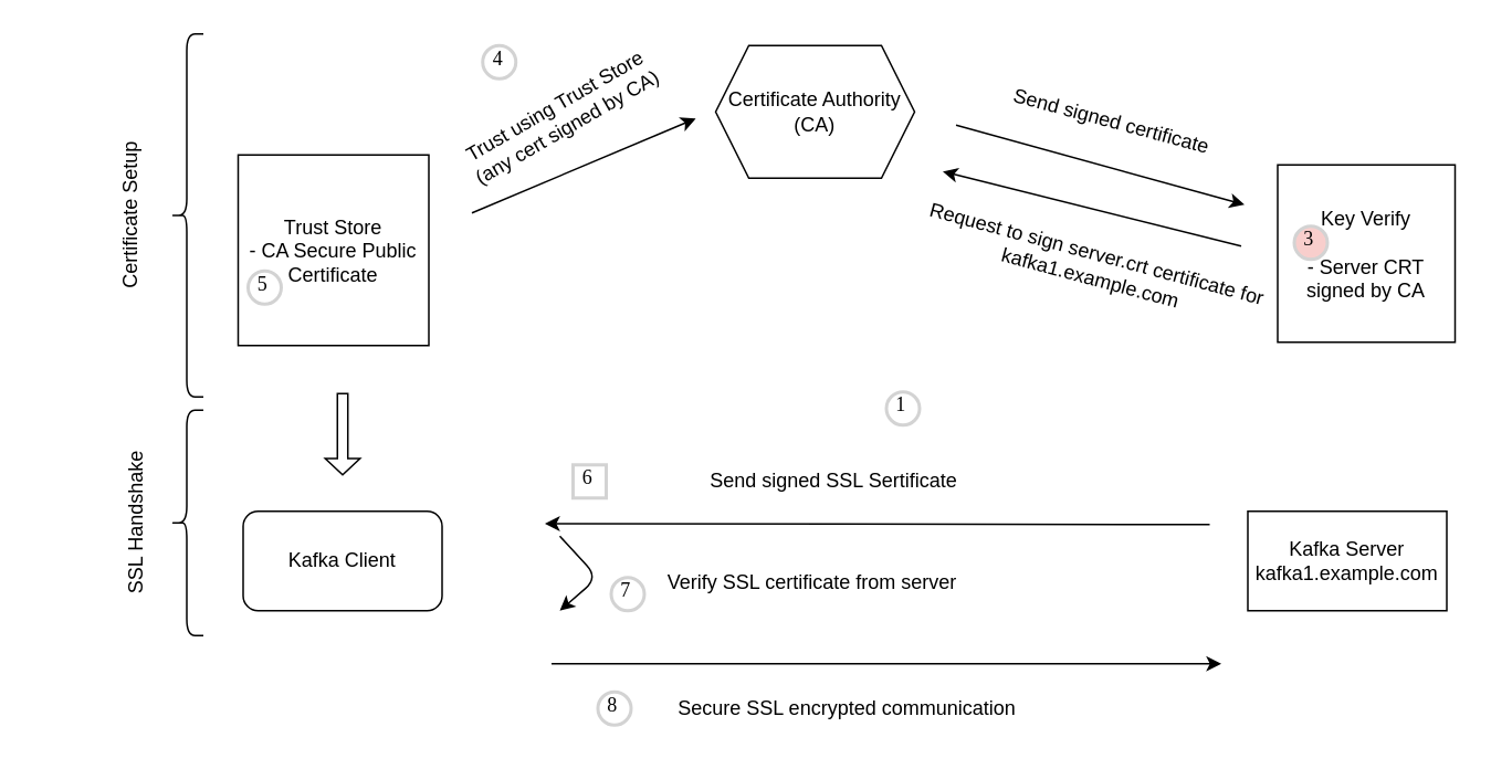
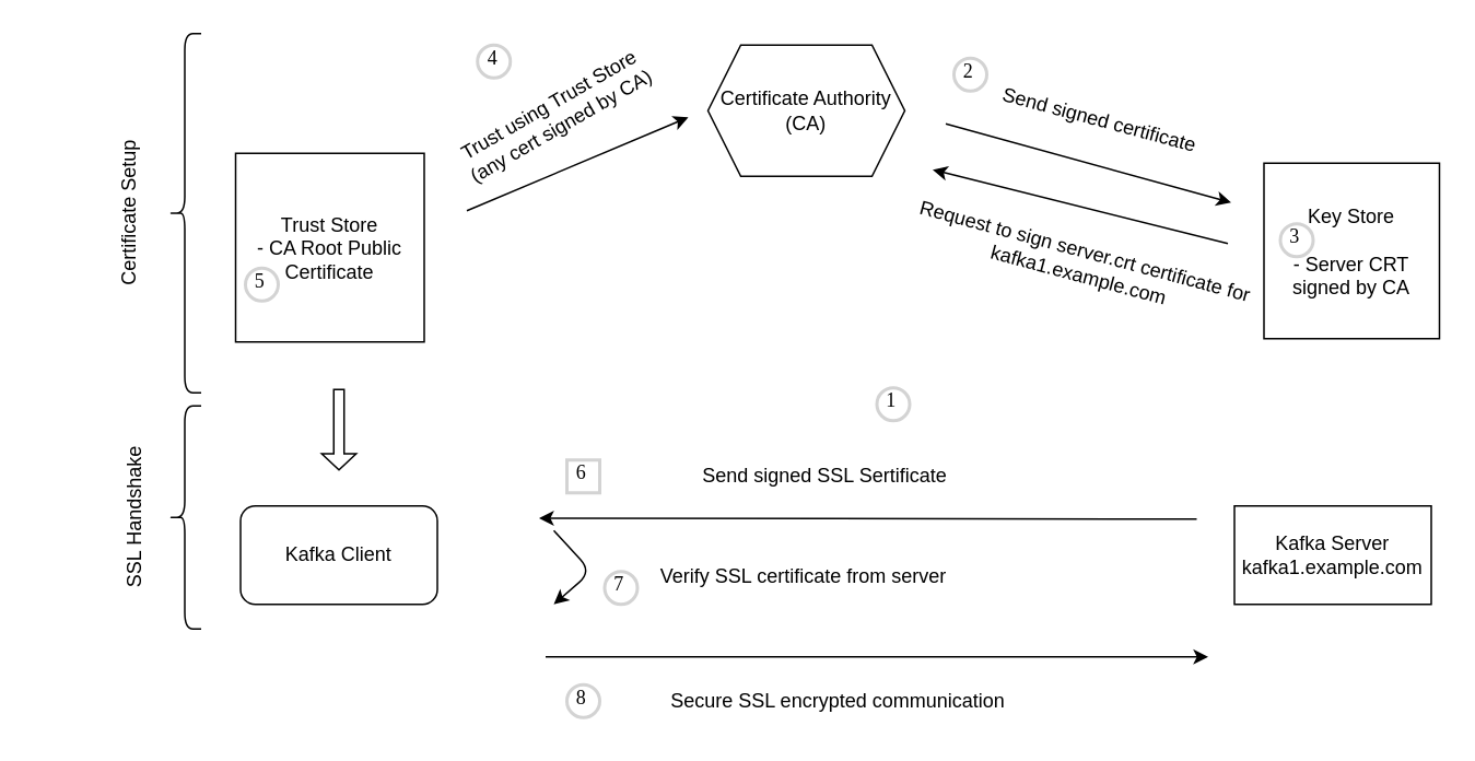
  <mxCell id="0" />
  <mxCell id="1" parent="0" />
  <mxCell id="2" value="Certificate Authority (CA)" style="shape=hexagon;perimeter=hexagonPerimeter2;whiteSpace=wrap;html=1;fixedSize=1;" vertex="1" parent="1"><mxGeometry x="431" y="27" width="120" height="80" as="geometry" /></mxCell>
- <mxCell id="3" value="Key Verify&lt;br&gt;&lt;br&gt;- Server CRT signed by CA" style="whiteSpace=wrap;html=1;aspect=fixed;" vertex="1" parent="1"><mxGeometry x="770" y="99" width="107" height="107" as="geometry" /></mxCell>
+ <mxCell id="3" value="Key Store&lt;br&gt;&lt;br&gt;- Server CRT signed by CA" style="whiteSpace=wrap;html=1;aspect=fixed;" vertex="1" parent="1"><mxGeometry x="770" y="99" width="107" height="107" as="geometry" /></mxCell>
  <mxCell id="4" value="Kafka Server&lt;br&gt;kafka1.example.com" style="whiteSpace=wrap;html=1;rounded=0;" vertex="1" parent="1"><mxGeometry x="752" y="308" width="120" height="60" as="geometry" /></mxCell>
  <mxCell id="5" value="Kafka Client" style="rounded=1;whiteSpace=wrap;html=1;" vertex="1" parent="1"><mxGeometry x="146" y="308" width="120" height="60" as="geometry" /></mxCell>
  <mxCell id="6" value="" style="endArrow=classic;html=1;" edge="1" parent="1"><mxGeometry width="50" height="50" relative="1" as="geometry"><mxPoint x="748" y="148" as="sourcePoint" /><mxPoint x="568" y="103" as="targetPoint" /></mxGeometry></mxCell>
  <mxCell id="7" value="Request to sign server.crt certificate for kafka1.example.com" style="text;html=1;strokeColor=none;fillColor=none;align=center;verticalAlign=middle;whiteSpace=wrap;rounded=0;rotation=15;" vertex="1" parent="1"><mxGeometry x="554" y="145" width="211" height="30" as="geometry" /></mxCell>
  <mxCell id="8" value="1" style="ellipse;whiteSpace=wrap;html=1;aspect=fixed;strokeWidth=2;fontFamily=Tahoma;spacingBottom=4;spacingRight=2;strokeColor=#d3d3d3;" vertex="1" parent="1"><mxGeometry x="534" y="236" width="20" height="20" as="geometry" /></mxCell>
  <mxCell id="9" value="" style="endArrow=classic;html=1;" edge="1" parent="1"><mxGeometry width="50" height="50" relative="1" as="geometry"><mxPoint x="576" y="75" as="sourcePoint" /><mxPoint x="750" y="123" as="targetPoint" /></mxGeometry></mxCell>
  <mxCell id="10" value="Send signed certificate" style="text;html=1;strokeColor=none;fillColor=none;align=center;verticalAlign=middle;whiteSpace=wrap;rounded=0;rotation=15;" vertex="1" parent="1"><mxGeometry x="586" y="58" width="168" height="30" as="geometry" /></mxCell>
- <mxCell id="12" value="3" style="ellipse;whiteSpace=wrap;html=1;aspect=fixed;strokeWidth=2;fontFamily=Tahoma;spacingBottom=4;spacingRight=2;strokeColor=#d3d3d3;fillColor=#f8cecc;" vertex="1" parent="1"><mxGeometry x="780" y="136" width="20" height="20" as="geometry" /></mxCell>
- <mxCell id="13" value="Trust Store&lt;br&gt;- CA Secure Public Certificate" style="whiteSpace=wrap;html=1;aspect=fixed;" vertex="1" parent="1"><mxGeometry x="143" y="93" width="115" height="115" as="geometry" /></mxCell>
+ <mxCell id="11" value="2" style="ellipse;whiteSpace=wrap;html=1;aspect=fixed;strokeWidth=2;fontFamily=Tahoma;spacingBottom=4;spacingRight=2;strokeColor=#d3d3d3;" vertex="1" parent="1"><mxGeometry x="581" y="35" width="20" height="20" as="geometry" /></mxCell>
+ <mxCell id="12" value="3" style="ellipse;whiteSpace=wrap;html=1;aspect=fixed;strokeWidth=2;fontFamily=Tahoma;spacingBottom=4;spacingRight=2;strokeColor=#d3d3d3;" vertex="1" parent="1"><mxGeometry x="780" y="136" width="20" height="20" as="geometry" /></mxCell>
+ <mxCell id="13" value="Trust Store&lt;br&gt;- CA Root Public Certificate" style="whiteSpace=wrap;html=1;aspect=fixed;" vertex="1" parent="1"><mxGeometry x="143" y="93" width="115" height="115" as="geometry" /></mxCell>
  <mxCell id="14" value="" style="endArrow=classic;html=1;" edge="1" parent="1"><mxGeometry width="50" height="50" relative="1" as="geometry"><mxPoint x="284" y="128" as="sourcePoint" /><mxPoint x="419" y="71" as="targetPoint" /></mxGeometry></mxCell>
  <mxCell id="15" value="Trust using Trust Store&lt;br&gt;(any cert signed by CA)" style="text;html=1;strokeColor=none;fillColor=none;align=center;verticalAlign=middle;whiteSpace=wrap;rounded=0;rotation=-30;" vertex="1" parent="1"><mxGeometry x="254" y="55" width="168" height="30" as="geometry" /></mxCell>
  <mxCell id="16" value="4" style="ellipse;whiteSpace=wrap;html=1;aspect=fixed;strokeWidth=2;fontFamily=Tahoma;spacingBottom=4;spacingRight=2;strokeColor=#d3d3d3;" vertex="1" parent="1"><mxGeometry x="290.5" y="27" width="20" height="20" as="geometry" /></mxCell>
  <mxCell id="17" value="5" style="ellipse;whiteSpace=wrap;html=1;aspect=fixed;strokeWidth=2;fontFamily=Tahoma;spacingBottom=4;spacingRight=2;strokeColor=#d3d3d3;" vertex="1" parent="1"><mxGeometry x="149" y="163" width="20" height="20" as="geometry" /></mxCell>
  <mxCell id="18" value="" style="shape=curlyBracket;whiteSpace=wrap;html=1;rounded=1;labelPosition=left;verticalLabelPosition=middle;align=right;verticalAlign=middle;" vertex="1" parent="1"><mxGeometry x="102" y="20" width="20" height="219" as="geometry" /></mxCell>
  <mxCell id="19" value="" style="shape=singleArrow;direction=south;whiteSpace=wrap;html=1;" vertex="1" parent="1"><mxGeometry x="195.5" y="237" width="21" height="49" as="geometry" /></mxCell>
  <mxCell id="20" value="Certificate Setup" style="text;html=1;strokeColor=none;fillColor=none;align=center;verticalAlign=middle;whiteSpace=wrap;rounded=0;rotation=-90;" vertex="1" parent="1"><mxGeometry x="20" y="114.5" width="116" height="30" as="geometry" /></mxCell>
  <mxCell id="21" value="" style="shape=curlyBracket;whiteSpace=wrap;html=1;rounded=1;labelPosition=left;verticalLabelPosition=middle;align=right;verticalAlign=middle;" vertex="1" parent="1"><mxGeometry x="102" y="247" width="20" height="136" as="geometry" /></mxCell>
  <mxCell id="22" value="SSL Handshake" style="text;html=1;strokeColor=none;fillColor=none;align=center;verticalAlign=middle;whiteSpace=wrap;rounded=0;rotation=-90;" vertex="1" parent="1"><mxGeometry x="24" y="300" width="116" height="30" as="geometry" /></mxCell>
  <mxCell id="23" value="" style="endArrow=classic;html=1;" edge="1" parent="1"><mxGeometry width="50" height="50" relative="1" as="geometry"><mxPoint x="729" y="316" as="sourcePoint" /><mxPoint x="328" y="315.5" as="targetPoint" /></mxGeometry></mxCell>
  <mxCell id="24" value="6" style="whiteSpace=wrap;html=1;aspect=fixed;strokeWidth=2;fontFamily=Tahoma;spacingBottom=4;spacingRight=2;strokeColor=#d3d3d3;rounded=0;" vertex="1" parent="1"><mxGeometry x="345" y="280" width="20" height="20" as="geometry" /></mxCell>
  <mxCell id="25" value="Send signed SSL Sertificate" style="text;html=1;strokeColor=none;fillColor=none;align=center;verticalAlign=middle;whiteSpace=wrap;rounded=0;" vertex="1" parent="1"><mxGeometry x="411" y="275" width="183" height="30" as="geometry" /></mxCell>
  <mxCell id="26" value="" style="endArrow=classic;html=1;" edge="1" parent="1"><mxGeometry width="50" height="50" relative="1" as="geometry"><mxPoint x="337" y="323" as="sourcePoint" /><mxPoint x="337" y="368" as="targetPoint" /><Array as="points"><mxPoint x="360" y="348" /></Array></mxGeometry></mxCell>
  <mxCell id="27" value="7" style="ellipse;whiteSpace=wrap;html=1;aspect=fixed;strokeWidth=2;fontFamily=Tahoma;spacingBottom=4;spacingRight=2;strokeColor=#d3d3d3;" vertex="1" parent="1"><mxGeometry x="368" y="348" width="20" height="20" as="geometry" /></mxCell>
  <mxCell id="28" value="Verify SSL certificate from server" style="text;html=1;strokeColor=none;fillColor=none;align=center;verticalAlign=middle;whiteSpace=wrap;rounded=0;" vertex="1" parent="1"><mxGeometry x="398" y="336" width="183" height="30" as="geometry" /></mxCell>
  <mxCell id="29" value="" style="endArrow=classic;html=1;" edge="1" parent="1"><mxGeometry width="50" height="50" relative="1" as="geometry"><mxPoint x="332" y="400" as="sourcePoint" /><mxPoint x="736" y="400" as="targetPoint" /></mxGeometry></mxCell>
  <mxCell id="30" value="Secure SSL encrypted communication" style="text;html=1;strokeColor=none;fillColor=none;align=center;verticalAlign=middle;whiteSpace=wrap;rounded=0;" vertex="1" parent="1"><mxGeometry x="390" y="412" width="241" height="30" as="geometry" /></mxCell>
- <mxCell id="31" value="8" style="ellipse;whiteSpace=wrap;html=1;aspect=fixed;strokeWidth=2;fontFamily=Tahoma;spacingBottom=4;spacingRight=2;strokeColor=#d3d3d3;" vertex="1" parent="1"><mxGeometry x="360" y="417" width="20" height="20" as="geometry" /></mxCell>
+ <mxCell id="31" value="8" style="ellipse;whiteSpace=wrap;html=1;aspect=fixed;strokeWidth=2;fontFamily=Tahoma;spacingBottom=4;spacingRight=2;strokeColor=#d3d3d3;" vertex="1" parent="1"><mxGeometry x="345" y="417" width="20" height="20" as="geometry" /></mxCell>
